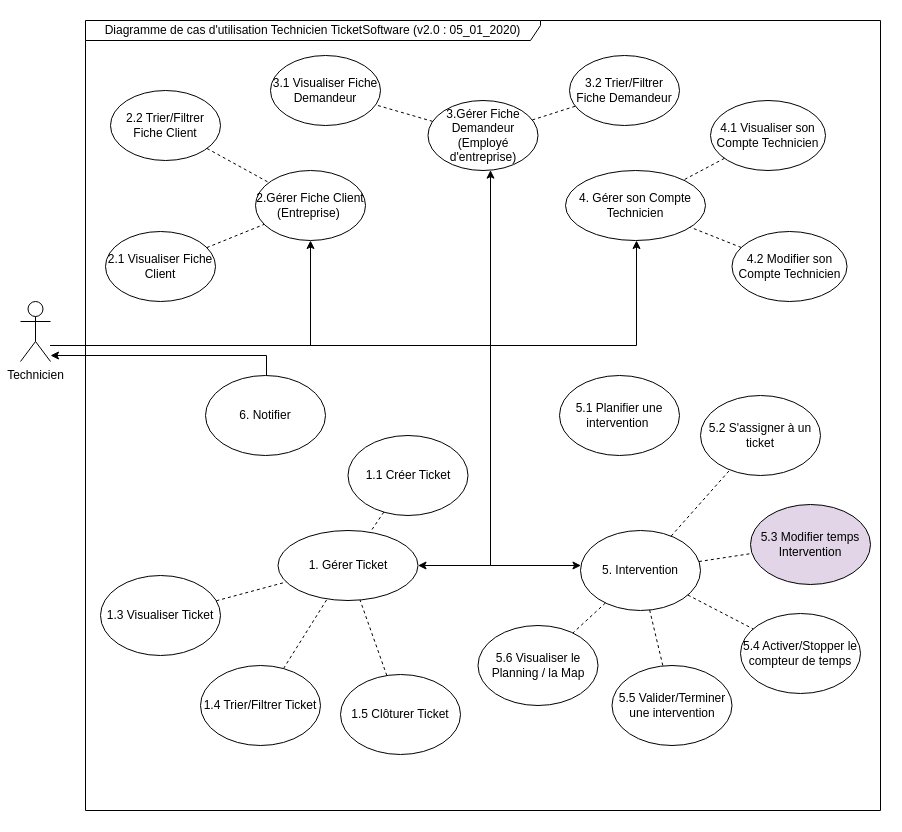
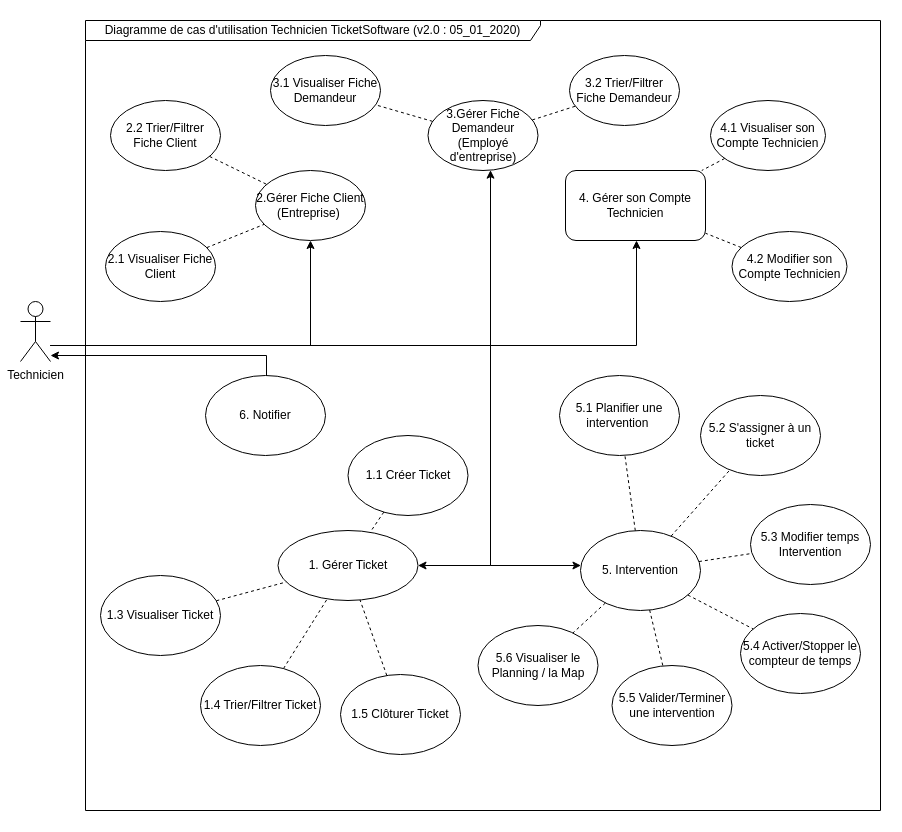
  <mxCell id="0" />
  <mxCell id="1" parent="0" />
  <mxCell id="2" value="Diagramme de cas d'utilisation Technicien TicketSoftware (v2.0 : 05_01_2020)" style="shape=umlFrame;whiteSpace=wrap;html=1;width=455;height=20;" parent="1" vertex="1"><mxGeometry x="85" y="20" width="795" height="790" as="geometry" /></mxCell>
  <mxCell id="3" style="edgeStyle=orthogonalEdgeStyle;rounded=0;orthogonalLoop=1;jettySize=auto;html=1;strokeColor=#000000;" parent="1" target="6" edge="1"><mxGeometry relative="1" as="geometry"><Array as="points"><mxPoint x="490" y="345" /><mxPoint x="490" y="565" /></Array><mxPoint x="50" y="345" as="sourcePoint" /><mxPoint x="410" y="418" as="targetPoint" /></mxGeometry></mxCell>
  <mxCell id="4" style="edgeStyle=orthogonalEdgeStyle;rounded=0;orthogonalLoop=1;jettySize=auto;html=1;strokeColor=#000000;fillColor=#CC0000;" parent="1" target="7" edge="1"><mxGeometry relative="1" as="geometry"><Array as="points"><mxPoint x="310" y="345" /></Array><mxPoint x="50" y="345" as="sourcePoint" /><mxPoint x="410" y="268" as="targetPoint" /></mxGeometry></mxCell>
  <mxCell id="5" value="Technicien" style="shape=umlActor;verticalLabelPosition=bottom;labelBackgroundColor=#ffffff;verticalAlign=top;html=1;" parent="1" vertex="1"><mxGeometry x="20" y="301" width="30" height="60" as="geometry" /></mxCell>
  <mxCell id="6" value="1. Gérer Ticket" style="ellipse;whiteSpace=wrap;html=1;" parent="1" vertex="1"><mxGeometry x="277.5" y="530" width="140" height="70" as="geometry" /></mxCell>
  <mxCell id="7" value="2.Gérer Fiche Client (Entreprise)&amp;nbsp;" style="ellipse;whiteSpace=wrap;html=1;" parent="1" vertex="1"><mxGeometry x="255" y="170" width="110" height="70" as="geometry" /></mxCell>
  <mxCell id="8" value="1.1 Créer Ticket" style="ellipse;whiteSpace=wrap;html=1;" parent="1" vertex="1"><mxGeometry x="347.5" y="435" width="120" height="80" as="geometry" /></mxCell>
  <mxCell id="9" value="1.3 Visualiser Ticket" style="ellipse;whiteSpace=wrap;html=1;" parent="1" vertex="1"><mxGeometry x="100" y="575" width="120" height="80" as="geometry" /></mxCell>
  <mxCell id="10" value="1.4 Trier/Filtrer Ticket" style="ellipse;whiteSpace=wrap;html=1;" parent="1" vertex="1"><mxGeometry x="200" y="665" width="120" height="80" as="geometry" /></mxCell>
  <mxCell id="11" value="" style="endArrow=none;dashed=1;html=1;" parent="1" source="8" target="6" edge="1"><mxGeometry width="50" height="50" relative="1" as="geometry"><mxPoint x="320" y="465" as="sourcePoint" /><mxPoint x="370" y="415" as="targetPoint" /></mxGeometry></mxCell>
  <mxCell id="12" value="" style="endArrow=none;dashed=1;html=1;" parent="1" source="9" target="6" edge="1"><mxGeometry width="50" height="50" relative="1" as="geometry"><mxPoint x="454.556" y="545.001" as="sourcePoint" /><mxPoint x="453.06" y="494.999" as="targetPoint" /></mxGeometry></mxCell>
  <mxCell id="13" value="" style="endArrow=none;dashed=1;html=1;" parent="1" source="10" target="6" edge="1"><mxGeometry width="50" height="50" relative="1" as="geometry"><mxPoint x="567.389" y="536.84" as="sourcePoint" /><mxPoint x="494.415" y="488.032" as="targetPoint" /></mxGeometry></mxCell>
  <mxCell id="14" value="3.Gérer Fiche Demandeur (Employé d'entreprise)" style="ellipse;whiteSpace=wrap;html=1;" parent="1" vertex="1"><mxGeometry x="427.5" y="100" width="110" height="70" as="geometry" /></mxCell>
  <mxCell id="15" style="edgeStyle=orthogonalEdgeStyle;rounded=0;orthogonalLoop=1;jettySize=auto;html=1;strokeColor=#000000;fillColor=#CC0000;" parent="1" target="14" edge="1"><mxGeometry relative="1" as="geometry"><Array as="points"><mxPoint x="490" y="345" /></Array><mxPoint x="50" y="345" as="sourcePoint" /><mxPoint x="530" y="340" as="targetPoint" /></mxGeometry></mxCell>
  <mxCell id="16" value="2.1 Visualiser Fiche Client" style="ellipse;whiteSpace=wrap;html=1;" parent="1" vertex="1"><mxGeometry x="105" y="231" width="110" height="70" as="geometry" /></mxCell>
- <mxCell id="17" value="2.2 Trier/Filtrer Fiche Client" style="ellipse;whiteSpace=wrap;html=1;" parent="1" vertex="1"><mxGeometry x="110" y="90" width="110" height="70" as="geometry" /></mxCell>
+ <mxCell id="17" value="2.2 Trier/Filtrer Fiche Client" style="ellipse;whiteSpace=wrap;html=1;" parent="1" vertex="1"><mxGeometry x="110" y="100" width="110" height="70" as="geometry" /></mxCell>
  <mxCell id="18" value="" style="endArrow=none;dashed=1;html=1;" parent="1" source="16" target="7" edge="1"><mxGeometry width="50" height="50" relative="1" as="geometry"><mxPoint x="419.648" y="163.736" as="sourcePoint" /><mxPoint x="438.069" y="206.226" as="targetPoint" /></mxGeometry></mxCell>
  <mxCell id="19" value="" style="endArrow=none;dashed=1;html=1;" parent="1" source="17" target="7" edge="1"><mxGeometry width="50" height="50" relative="1" as="geometry"><mxPoint x="503.638" y="162.252" as="sourcePoint" /><mxPoint x="473.648" y="207.691" as="targetPoint" /></mxGeometry></mxCell>
  <mxCell id="20" value="3.1 Visualiser Fiche Demandeur" style="ellipse;whiteSpace=wrap;html=1;" parent="1" vertex="1"><mxGeometry x="270" y="55" width="110" height="70" as="geometry" /></mxCell>
  <mxCell id="21" value="3.2 Trier/Filtrer Fiche Demandeur" style="ellipse;whiteSpace=wrap;html=1;" parent="1" vertex="1"><mxGeometry x="569" y="55" width="110" height="70" as="geometry" /></mxCell>
  <mxCell id="22" value="" style="endArrow=none;dashed=1;html=1;" parent="1" source="14" target="20" edge="1"><mxGeometry width="50" height="50" relative="1" as="geometry"><mxPoint x="622.682" y="328.555" as="sourcePoint" /><mxPoint x="657.428" y="315.065" as="targetPoint" /></mxGeometry></mxCell>
  <mxCell id="23" value="" style="endArrow=none;dashed=1;html=1;" parent="1" source="14" target="21" edge="1"><mxGeometry width="50" height="50" relative="1" as="geometry"><mxPoint x="621.073" y="365.115" as="sourcePoint" /><mxPoint x="669.144" y="385.675" as="targetPoint" /></mxGeometry></mxCell>
- <mxCell id="24" value="4. Gérer son Compte Technicien" style="ellipse;whiteSpace=wrap;html=1;" parent="1" vertex="1"><mxGeometry x="565" y="170" width="140" height="70" as="geometry" /></mxCell>
+ <mxCell id="24" value="4. Gérer son Compte Technicien" style="whiteSpace=wrap;html=1;rounded=1;" parent="1" vertex="1"><mxGeometry x="565" y="170" width="140" height="70" as="geometry" /></mxCell>
  <mxCell id="25" style="edgeStyle=orthogonalEdgeStyle;rounded=0;orthogonalLoop=1;jettySize=auto;html=1;strokeColor=#000000;" parent="1" target="24" edge="1"><mxGeometry relative="1" as="geometry"><Array as="points"><mxPoint x="636" y="345" /></Array><mxPoint x="50" y="345" as="sourcePoint" /><mxPoint x="384.998" y="560.214" as="targetPoint" /></mxGeometry></mxCell>
  <mxCell id="26" value="4.2 Modifier son Compte Technicien" style="ellipse;whiteSpace=wrap;html=1;" parent="1" vertex="1"><mxGeometry x="731.5" y="231" width="115" height="70" as="geometry" /></mxCell>
  <mxCell id="27" value="" style="endArrow=none;dashed=1;html=1;" parent="1" source="26" target="24" edge="1"><mxGeometry width="50" height="50" relative="1" as="geometry"><mxPoint x="340.258" y="675.589" as="sourcePoint" /><mxPoint x="358.295" y="609.696" as="targetPoint" /></mxGeometry></mxCell>
  <mxCell id="28" value="4.1 Visualiser son Compte Technicien" style="ellipse;whiteSpace=wrap;html=1;" parent="1" vertex="1"><mxGeometry x="710" y="100" width="115" height="70" as="geometry" /></mxCell>
  <mxCell id="29" value="" style="endArrow=none;dashed=1;html=1;" parent="1" source="28" target="24" edge="1"><mxGeometry width="50" height="50" relative="1" as="geometry"><mxPoint x="652.5" y="485" as="sourcePoint" /><mxPoint x="652.5" y="540" as="targetPoint" /></mxGeometry></mxCell>
  <mxCell id="30" value="5. Intervention" style="ellipse;whiteSpace=wrap;html=1;" parent="1" vertex="1"><mxGeometry x="580" y="530" width="120" height="80" as="geometry" /></mxCell>
  <mxCell id="31" style="edgeStyle=orthogonalEdgeStyle;rounded=0;orthogonalLoop=1;jettySize=auto;html=1;strokeColor=#000000;" parent="1" target="30" edge="1"><mxGeometry relative="1" as="geometry"><Array as="points"><mxPoint x="490" y="345" /><mxPoint x="490" y="565" /></Array><mxPoint x="50" y="345" as="sourcePoint" /><mxPoint x="427.5" y="565.118" as="targetPoint" /></mxGeometry></mxCell>
  <mxCell id="32" value="5.2 S'assigner à un ticket" style="ellipse;whiteSpace=wrap;html=1;" parent="1" vertex="1"><mxGeometry x="700" y="395" width="120" height="80" as="geometry" /></mxCell>
- <mxCell id="33" value="5.3 Modifier temps Intervention" style="ellipse;whiteSpace=wrap;html=1;fillColor=#e1d5e7;" parent="1" vertex="1"><mxGeometry x="750" y="504" width="120" height="80" as="geometry" /></mxCell>
+ <mxCell id="33" value="5.3 Modifier temps Intervention" style="ellipse;whiteSpace=wrap;html=1;" parent="1" vertex="1"><mxGeometry x="750" y="504" width="120" height="80" as="geometry" /></mxCell>
  <mxCell id="34" value="5.4 Activer/Stopper le compteur de temps" style="ellipse;whiteSpace=wrap;html=1;" parent="1" vertex="1"><mxGeometry x="740" y="613" width="120" height="80" as="geometry" /></mxCell>
  <mxCell id="35" value="5.6 Visualiser le Planning / la Map" style="ellipse;whiteSpace=wrap;html=1;" parent="1" vertex="1"><mxGeometry x="477.5" y="625" width="120" height="80" as="geometry" /></mxCell>
  <mxCell id="36" value="5.1 Planifier une intervention&amp;nbsp;" style="ellipse;whiteSpace=wrap;html=1;" parent="1" vertex="1"><mxGeometry x="559" y="375" width="120" height="80" as="geometry" /></mxCell>
  <mxCell id="37" value="5.5 Valider/Terminer une intervention" style="ellipse;whiteSpace=wrap;html=1;" parent="1" vertex="1"><mxGeometry x="611.5" y="665" width="120" height="80" as="geometry" /></mxCell>
+ <mxCell id="38" value="" style="endArrow=none;dashed=1;html=1;" parent="1" source="30" target="36" edge="1"><mxGeometry width="50" height="50" relative="1" as="geometry"><mxPoint x="340.258" y="675.589" as="sourcePoint" /><mxPoint x="358.295" y="609.696" as="targetPoint" /></mxGeometry></mxCell>
  <mxCell id="39" value="" style="endArrow=none;dashed=1;html=1;" parent="1" source="30" target="32" edge="1"><mxGeometry width="50" height="50" relative="1" as="geometry"><mxPoint x="643.493" y="554.236" as="sourcePoint" /><mxPoint x="636.705" y="514.749" as="targetPoint" /></mxGeometry></mxCell>
  <mxCell id="40" value="" style="endArrow=none;dashed=1;html=1;" parent="1" source="30" target="33" edge="1"><mxGeometry width="50" height="50" relative="1" as="geometry"><mxPoint x="691.166" y="564.9" as="sourcePoint" /><mxPoint x="734.011" y="534.211" as="targetPoint" /></mxGeometry></mxCell>
  <mxCell id="41" value="" style="endArrow=none;dashed=1;html=1;" parent="1" source="30" target="34" edge="1"><mxGeometry width="50" height="50" relative="1" as="geometry"><mxPoint x="709.297" y="600.104" as="sourcePoint" /><mxPoint x="748.05" y="604.095" as="targetPoint" /></mxGeometry></mxCell>
  <mxCell id="42" value="" style="endArrow=none;dashed=1;html=1;" parent="1" source="30" target="37" edge="1"><mxGeometry width="50" height="50" relative="1" as="geometry"><mxPoint x="682.901" y="627.45" as="sourcePoint" /><mxPoint x="736.718" y="681.718" as="targetPoint" /></mxGeometry></mxCell>
  <mxCell id="43" value="" style="endArrow=none;dashed=1;html=1;" parent="1" source="30" target="35" edge="1"><mxGeometry width="50" height="50" relative="1" as="geometry"><mxPoint x="641.722" y="633.617" as="sourcePoint" /><mxPoint x="628.839" y="689.936" as="targetPoint" /></mxGeometry></mxCell>
  <mxCell id="44" value="6. Notifier" style="ellipse;whiteSpace=wrap;html=1;" parent="1" vertex="1"><mxGeometry x="205" y="375" width="120" height="80" as="geometry" /></mxCell>
  <mxCell id="45" style="edgeStyle=orthogonalEdgeStyle;rounded=0;orthogonalLoop=1;jettySize=auto;html=1;strokeColor=#000000;" parent="1" source="44" edge="1"><mxGeometry relative="1" as="geometry"><Array as="points"><mxPoint x="266" y="355" /></Array><mxPoint x="105" y="364.929" as="sourcePoint" /><mxPoint x="50" y="355" as="targetPoint" /></mxGeometry></mxCell>
  <mxCell id="46" value="1.5 Clôturer Ticket" style="ellipse;whiteSpace=wrap;html=1;" vertex="1" parent="1"><mxGeometry x="340" y="674" width="120" height="80" as="geometry" /></mxCell>
  <mxCell id="47" value="" style="endArrow=none;dashed=1;html=1;" edge="1" parent="1" source="46" target="6"><mxGeometry width="50" height="50" relative="1" as="geometry"><mxPoint x="296.978" y="676.78" as="sourcePoint" /><mxPoint x="337.696" y="608.57" as="targetPoint" /></mxGeometry></mxCell>
